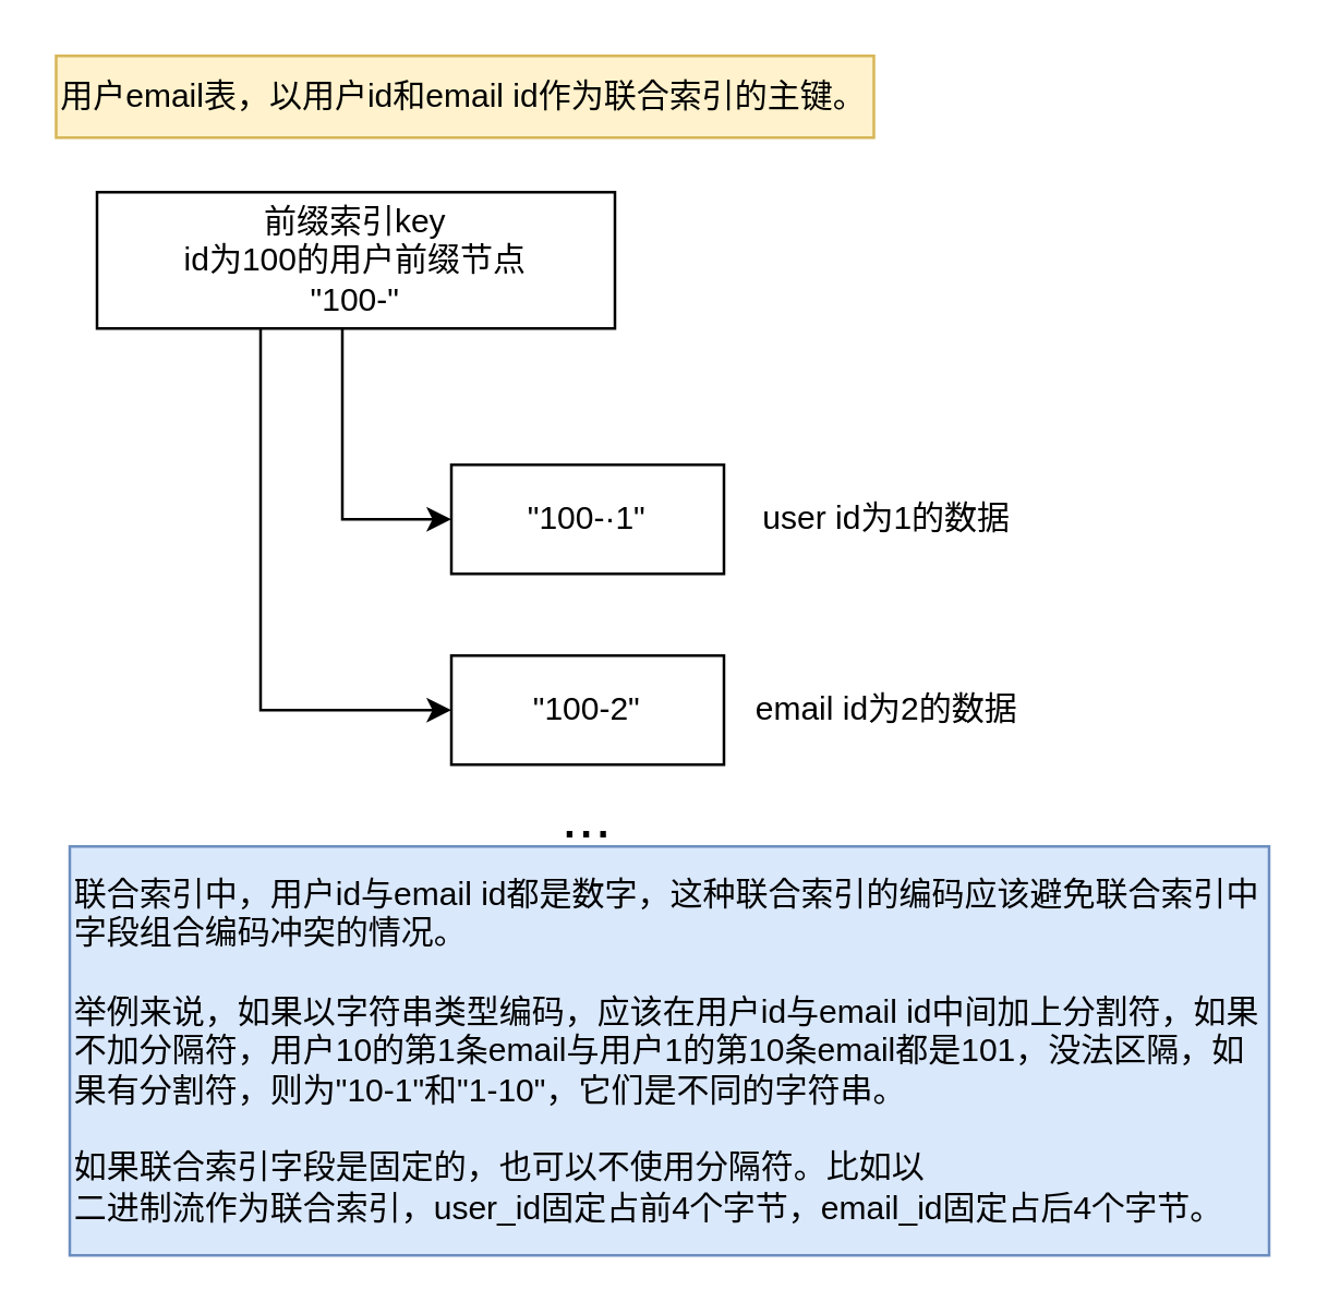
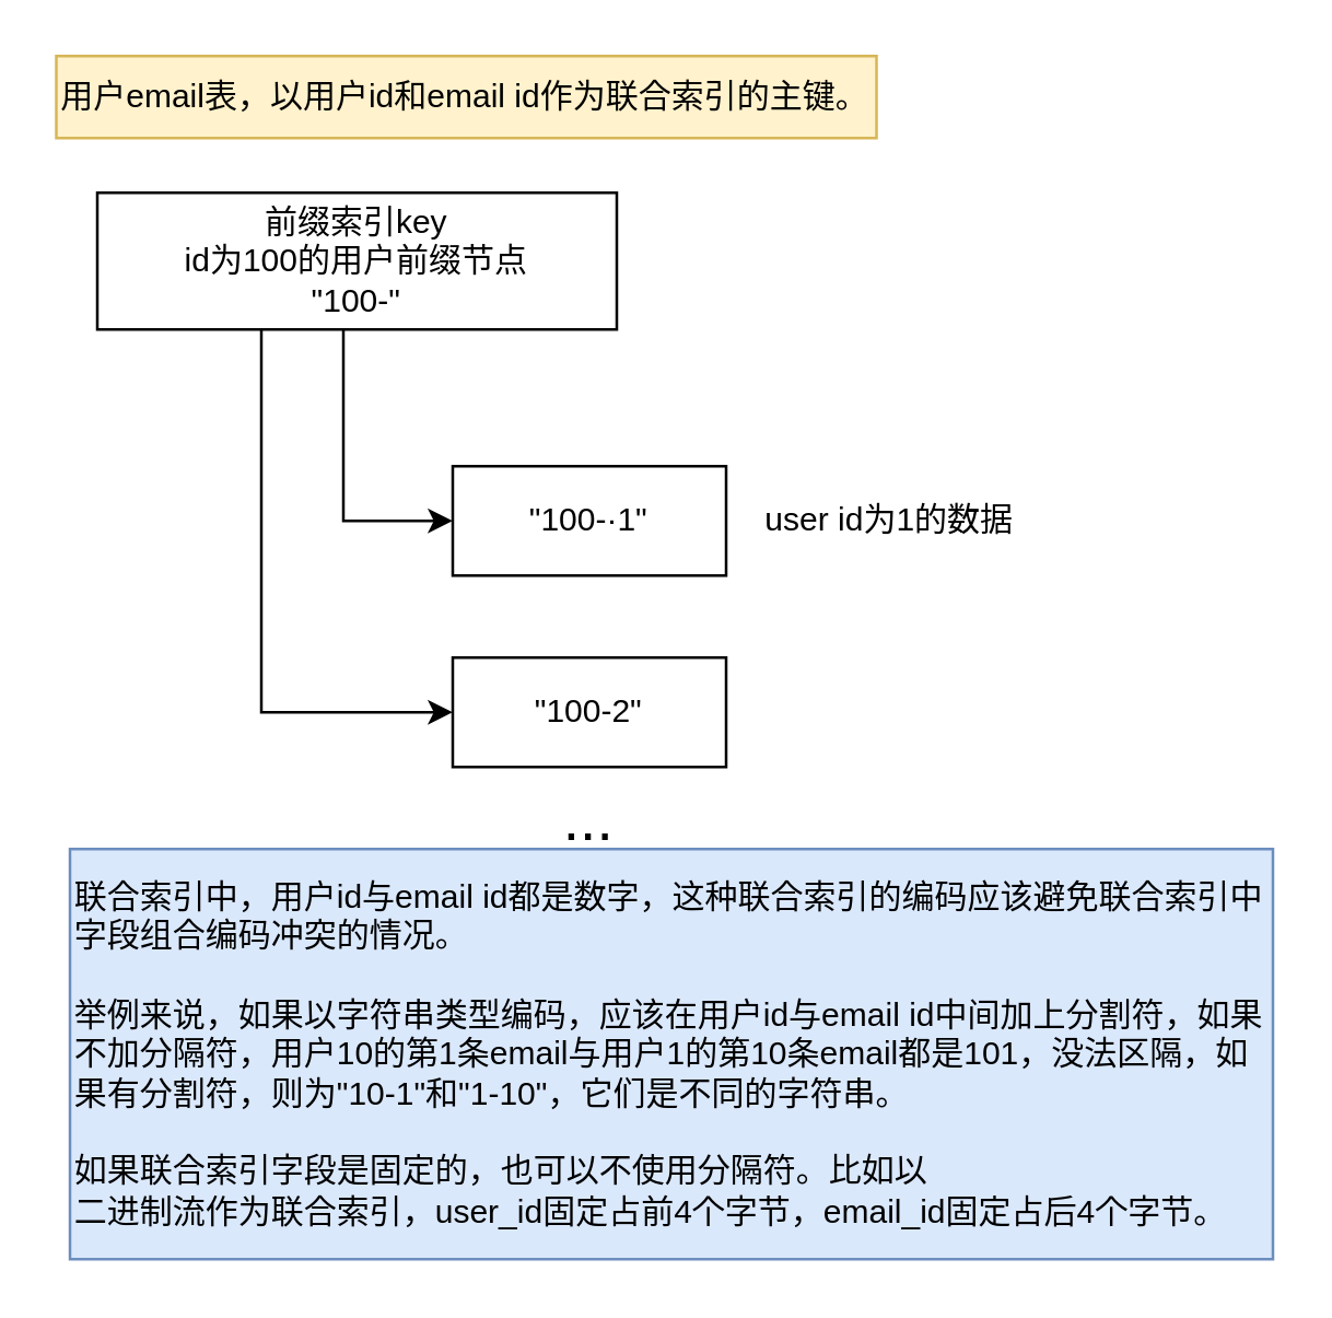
  <mxCell id="0" />
  <mxCell id="1" parent="0" />
  <mxCell id="2" value="前缀索引key&lt;br&gt;id为100的用户前缀节点&lt;br&gt;&quot;100-&quot;" style="whiteSpace=wrap;html=1;" parent="1" vertex="1"><mxGeometry x="35" y="70" width="190" height="50" as="geometry" /></mxCell>
  <mxCell id="3" value="&quot;100-2&quot;" style="whiteSpace=wrap;html=1;" parent="1" vertex="1"><mxGeometry x="165" y="240" width="100" height="40" as="geometry" /></mxCell>
  <mxCell id="4" value="" style="edgeStyle=elbowEdgeStyle;elbow=vertical;html=1;rounded=0;" parent="1" source="2" target="3" edge="1"><mxGeometry relative="1" as="geometry"><Array as="points"><mxPoint x="95" y="260" /></Array></mxGeometry></mxCell>
  <mxCell id="5" value="&quot;100-·1&quot;" style="whiteSpace=wrap;html=1;" parent="1" vertex="1"><mxGeometry x="165" y="170" width="100" height="40" as="geometry" /></mxCell>
  <mxCell id="6" value="" style="edgeStyle=elbowEdgeStyle;elbow=vertical;html=1;rounded=0;entryX=0;entryY=0.5;entryDx=0;entryDy=0;" parent="1" source="2" target="5" edge="1"><mxGeometry relative="1" as="geometry"><Array as="points"><mxPoint x="125" y="190" /></Array></mxGeometry></mxCell>
  <mxCell id="7" value="user id为1的数据" style="text;html=1;strokeColor=none;fillColor=none;align=center;verticalAlign=middle;whiteSpace=wrap;rounded=0;" parent="1" vertex="1"><mxGeometry x="275" y="180" width="100" height="20" as="geometry" /></mxCell>
- <mxCell id="8" value="email id为2的数据" style="text;html=1;strokeColor=none;fillColor=none;align=center;verticalAlign=middle;whiteSpace=wrap;rounded=0;" parent="1" vertex="1"><mxGeometry x="275" y="250" width="100" height="20" as="geometry" /></mxCell>
  <mxCell id="9" value="用户email表，以用户id和email id作为联合索引的主键。" style="text;html=1;strokeColor=#d6b656;fillColor=#fff2cc;align=left;verticalAlign=middle;whiteSpace=wrap;rounded=0;" parent="1" vertex="1"><mxGeometry x="20" y="20" width="300" height="30" as="geometry" /></mxCell>
  <mxCell id="10" value="&lt;font style=&quot;font-size: 22px&quot;&gt;...&lt;/font&gt;" style="text;html=1;strokeColor=none;fillColor=none;align=center;verticalAlign=middle;whiteSpace=wrap;rounded=0;" parent="1" vertex="1"><mxGeometry x="195" y="290" width="40" height="20" as="geometry" /></mxCell>
  <mxCell id="11" value="联合索引中，用户id与email id都是数字，这种联合索引的编码应该避免联合索引中字段组合编码冲突的情况。&lt;br&gt;&lt;br&gt;举例来说，如果以字符串类型编码，应该在用户id与email id中间加上分割符，如果不加分隔符，用户10的第1条email与用户1的第10条email都是101，没法区隔，如果有分割符，则为&quot;10-1&quot;和&quot;1-10&quot;，它们是不同的字符串。&lt;br&gt;&lt;br&gt;如果联合索引字段是固定的，也可以不使用分隔符。比如以&lt;br&gt;二进制流作为联合索引，user_id固定占前4个字节，email_id固定占后4个字节。" style="text;html=1;strokeColor=#6c8ebf;fillColor=#dae8fc;align=left;verticalAlign=middle;whiteSpace=wrap;rounded=0;" parent="1" vertex="1"><mxGeometry x="25" y="310" width="440" height="150" as="geometry" /></mxCell>
